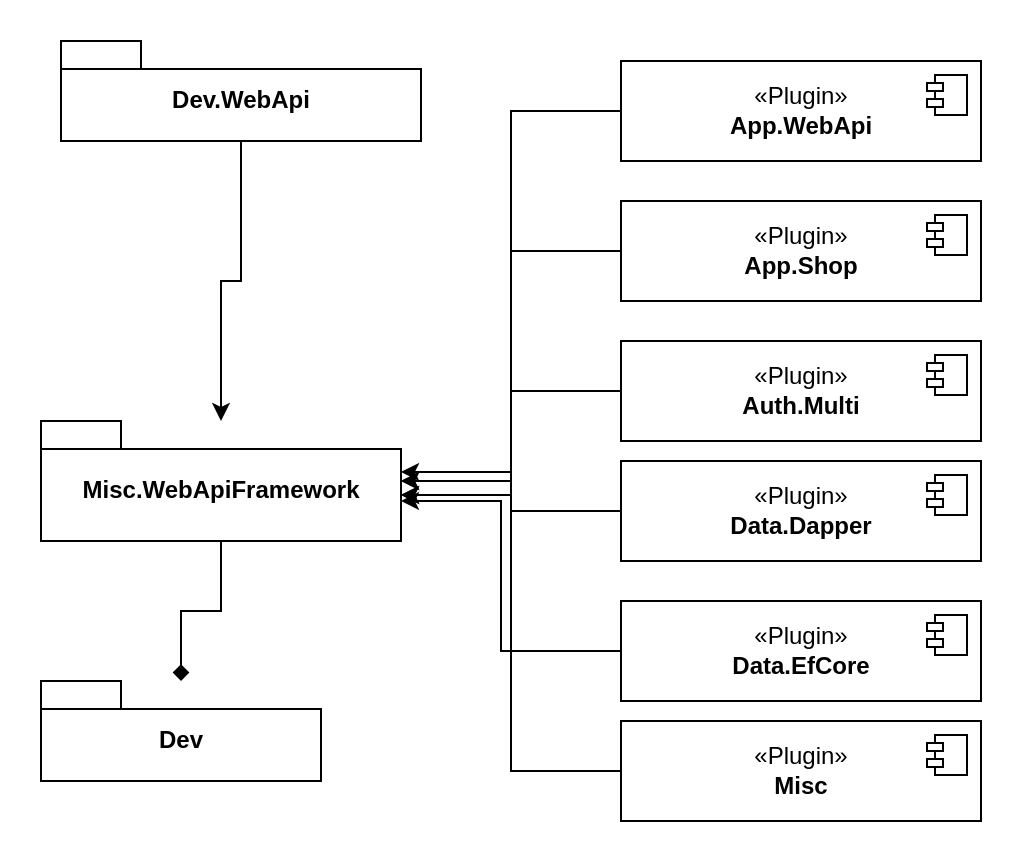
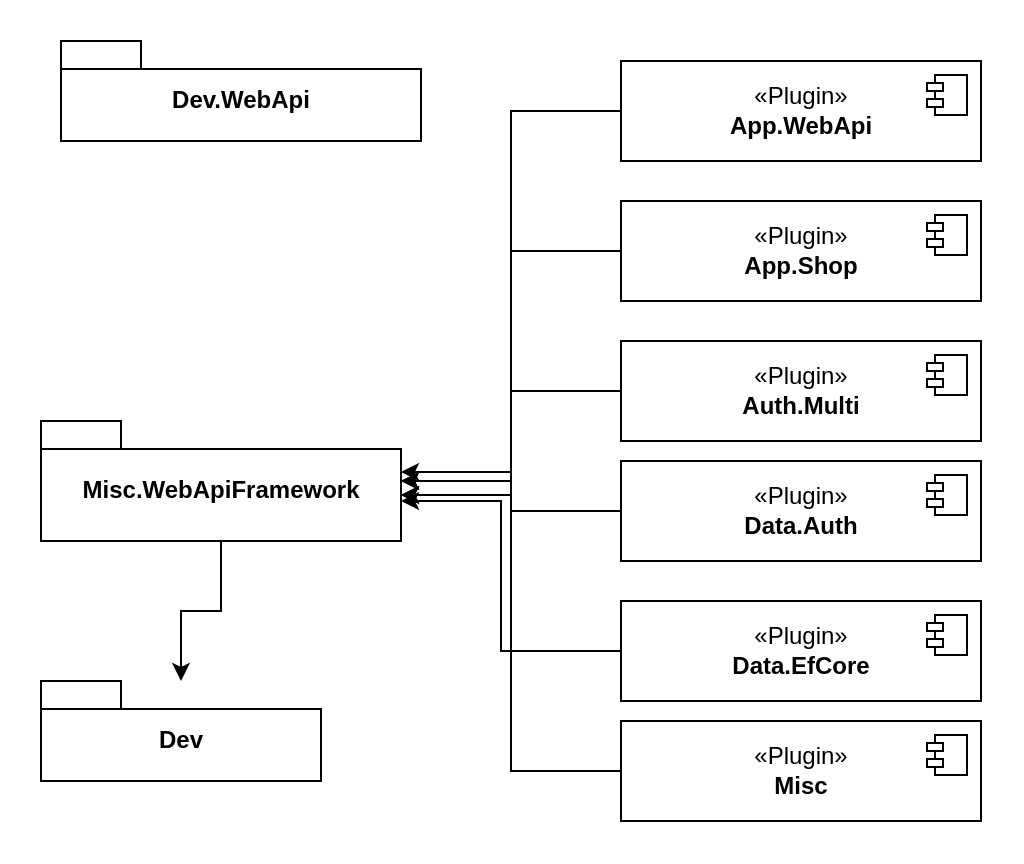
  <mxCell id="0" />
  <mxCell id="1" parent="0" />
- <mxCell id="2" style="edgeStyle=orthogonalEdgeStyle;rounded=0;orthogonalLoop=1;jettySize=auto;html=1;endArrow=diamond;" edge="1" parent="1" source="3" target="9"><mxGeometry relative="1" as="geometry" /></mxCell>
+ <mxCell id="2" style="edgeStyle=orthogonalEdgeStyle;rounded=0;orthogonalLoop=1;jettySize=auto;html=1;" edge="1" parent="1" source="3" target="9"><mxGeometry relative="1" as="geometry" /></mxCell>
  <mxCell id="3" value="Misc.WebApiFramework" style="shape=folder;fontStyle=1;spacingTop=10;tabWidth=40;tabHeight=14;tabPosition=left;html=1;" vertex="1" parent="1"><mxGeometry x="20" y="210" width="180" height="60" as="geometry" /></mxCell>
- <mxCell id="4" style="edgeStyle=orthogonalEdgeStyle;rounded=0;orthogonalLoop=1;jettySize=auto;html=1;" edge="1" parent="1" source="5" target="3"><mxGeometry relative="1" as="geometry" /></mxCell>
  <mxCell id="5" value="Dev.WebApi" style="shape=folder;fontStyle=1;spacingTop=10;tabWidth=40;tabHeight=14;tabPosition=left;html=1;" vertex="1" parent="1"><mxGeometry x="30" y="20" width="180" height="50" as="geometry" /></mxCell>
  <mxCell id="6" style="edgeStyle=orthogonalEdgeStyle;rounded=0;orthogonalLoop=1;jettySize=auto;html=1;entryX=0;entryY=0;entryDx=180;entryDy=37;entryPerimeter=0;" edge="1" parent="1" source="7" target="3"><mxGeometry relative="1" as="geometry" /></mxCell>
  <mxCell id="7" value="«Plugin»&lt;br&gt;&lt;b&gt;Misc&lt;/b&gt;" style="html=1;dropTarget=0;" vertex="1" parent="1"><mxGeometry x="310" y="360" width="180" height="50" as="geometry" /></mxCell>
  <mxCell id="8" value="" style="shape=component;jettyWidth=8;jettyHeight=4;" vertex="1" parent="7"><mxGeometry x="1" width="20" height="20" relative="1" as="geometry"><mxPoint x="-27" y="7" as="offset" /></mxGeometry></mxCell>
  <mxCell id="9" value="Dev&lt;br&gt;" style="shape=folder;fontStyle=1;spacingTop=10;tabWidth=40;tabHeight=14;tabPosition=left;html=1;align=center;" vertex="1" parent="1"><mxGeometry x="20" y="340" width="140" height="50" as="geometry" /></mxCell>
  <mxCell id="10" value="" style="edgeStyle=orthogonalEdgeStyle;rounded=0;orthogonalLoop=1;jettySize=auto;html=1;" edge="1" parent="1" source="11" target="3"><mxGeometry relative="1" as="geometry"><mxPoint x="350" y="160" as="targetPoint" /><Array as="points"><mxPoint x="250" y="325" /><mxPoint x="250" y="250" /></Array></mxGeometry></mxCell>
  <mxCell id="11" value="«Plugin»&lt;br&gt;&lt;b&gt;Data.EfCore&lt;/b&gt;" style="html=1;dropTarget=0;" vertex="1" parent="1"><mxGeometry x="310" y="300" width="180" height="50" as="geometry" /></mxCell>
  <mxCell id="12" value="" style="shape=component;jettyWidth=8;jettyHeight=4;" vertex="1" parent="11"><mxGeometry x="1" width="20" height="20" relative="1" as="geometry"><mxPoint x="-27" y="7" as="offset" /></mxGeometry></mxCell>
  <mxCell id="13" style="edgeStyle=orthogonalEdgeStyle;rounded=0;orthogonalLoop=1;jettySize=auto;html=1;" edge="1" parent="1" source="14" target="3"><mxGeometry relative="1" as="geometry" /></mxCell>
- <mxCell id="14" value="«Plugin»&lt;br&gt;&lt;b&gt;Data.Dapper&lt;/b&gt;" style="html=1;dropTarget=0;" vertex="1" parent="1"><mxGeometry x="310" y="230" width="180" height="50" as="geometry" /></mxCell>
+ <mxCell id="14" value="«Plugin»&lt;br&gt;&lt;b&gt;Data.Auth&lt;/b&gt;" style="html=1;dropTarget=0;" vertex="1" parent="1"><mxGeometry x="310" y="230" width="180" height="50" as="geometry" /></mxCell>
  <mxCell id="15" value="" style="shape=component;jettyWidth=8;jettyHeight=4;" vertex="1" parent="14"><mxGeometry x="1" width="20" height="20" relative="1" as="geometry"><mxPoint x="-27" y="7" as="offset" /></mxGeometry></mxCell>
  <mxCell id="16" style="edgeStyle=orthogonalEdgeStyle;rounded=0;orthogonalLoop=1;jettySize=auto;html=1;" edge="1" parent="1" source="17" target="3"><mxGeometry relative="1" as="geometry" /></mxCell>
  <mxCell id="17" value="«Plugin»&lt;br&gt;&lt;b&gt;Auth.Multi&lt;/b&gt;" style="html=1;dropTarget=0;" vertex="1" parent="1"><mxGeometry x="310" y="170" width="180" height="50" as="geometry" /></mxCell>
  <mxCell id="18" value="" style="shape=component;jettyWidth=8;jettyHeight=4;" vertex="1" parent="17"><mxGeometry x="1" width="20" height="20" relative="1" as="geometry"><mxPoint x="-27" y="7" as="offset" /></mxGeometry></mxCell>
  <mxCell id="19" style="edgeStyle=orthogonalEdgeStyle;rounded=0;orthogonalLoop=1;jettySize=auto;html=1;entryX=0;entryY=0;entryDx=180;entryDy=25.5;entryPerimeter=0;" edge="1" parent="1" source="20" target="3"><mxGeometry relative="1" as="geometry" /></mxCell>
  <mxCell id="20" value="«Plugin»&lt;br&gt;&lt;b&gt;App.WebApi&lt;/b&gt;" style="html=1;dropTarget=0;" vertex="1" parent="1"><mxGeometry x="310" y="30" width="180" height="50" as="geometry" /></mxCell>
  <mxCell id="21" value="" style="shape=component;jettyWidth=8;jettyHeight=4;" vertex="1" parent="20"><mxGeometry x="1" width="20" height="20" relative="1" as="geometry"><mxPoint x="-27" y="7" as="offset" /></mxGeometry></mxCell>
  <mxCell id="22" style="edgeStyle=orthogonalEdgeStyle;rounded=0;orthogonalLoop=1;jettySize=auto;html=1;entryX=0;entryY=0;entryDx=180;entryDy=37;entryPerimeter=0;" edge="1" parent="1" source="23" target="3"><mxGeometry relative="1" as="geometry" /></mxCell>
  <mxCell id="23" value="«Plugin»&lt;br&gt;&lt;b&gt;App.Shop&lt;/b&gt;" style="html=1;dropTarget=0;" vertex="1" parent="1"><mxGeometry x="310" y="100" width="180" height="50" as="geometry" /></mxCell>
  <mxCell id="24" value="" style="shape=component;jettyWidth=8;jettyHeight=4;" vertex="1" parent="23"><mxGeometry x="1" width="20" height="20" relative="1" as="geometry"><mxPoint x="-27" y="7" as="offset" /></mxGeometry></mxCell>
